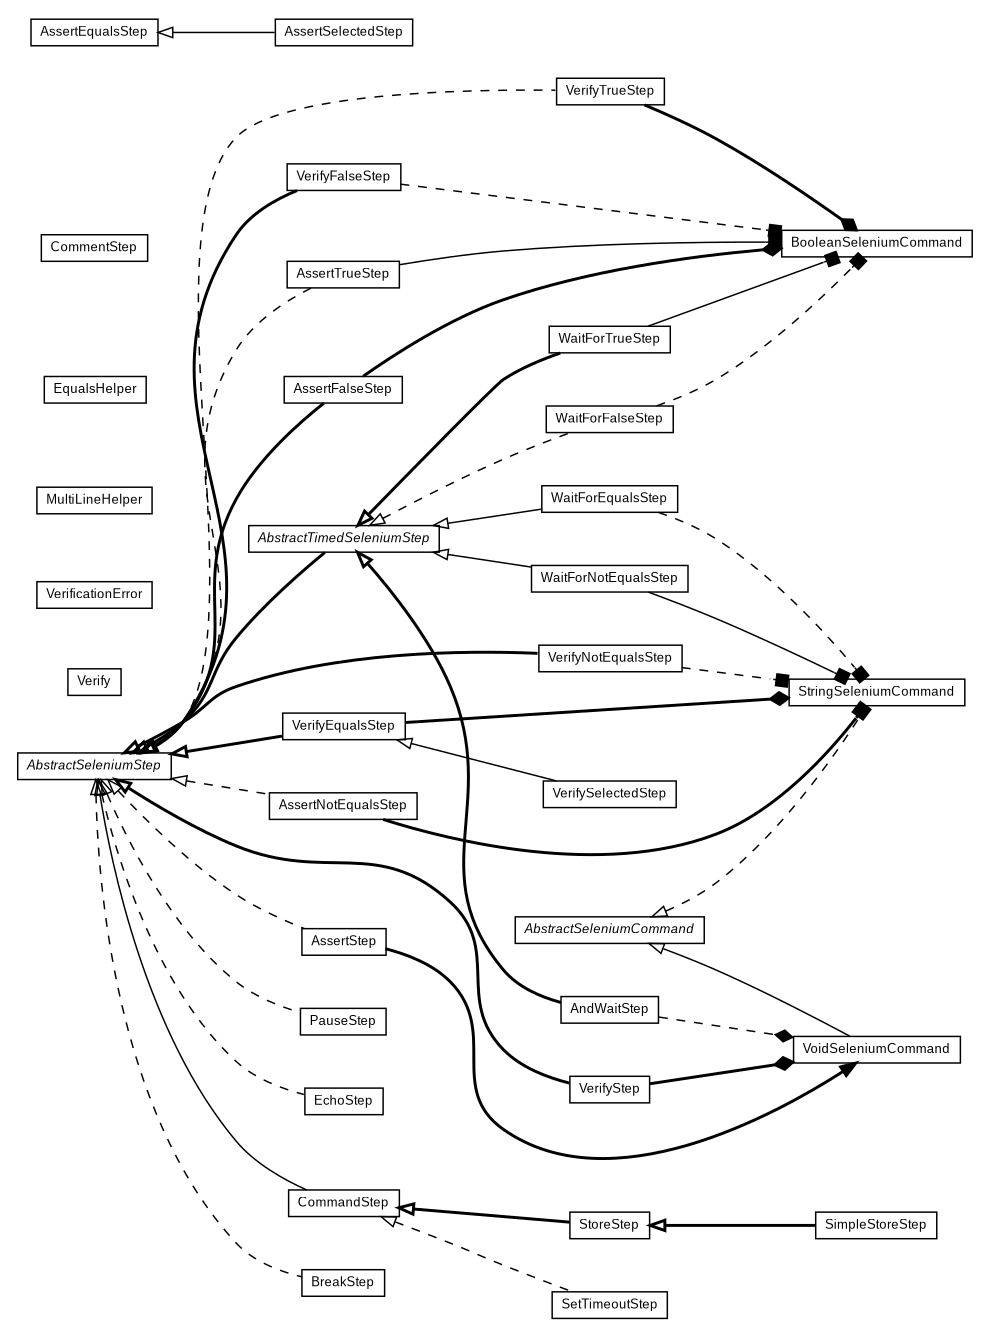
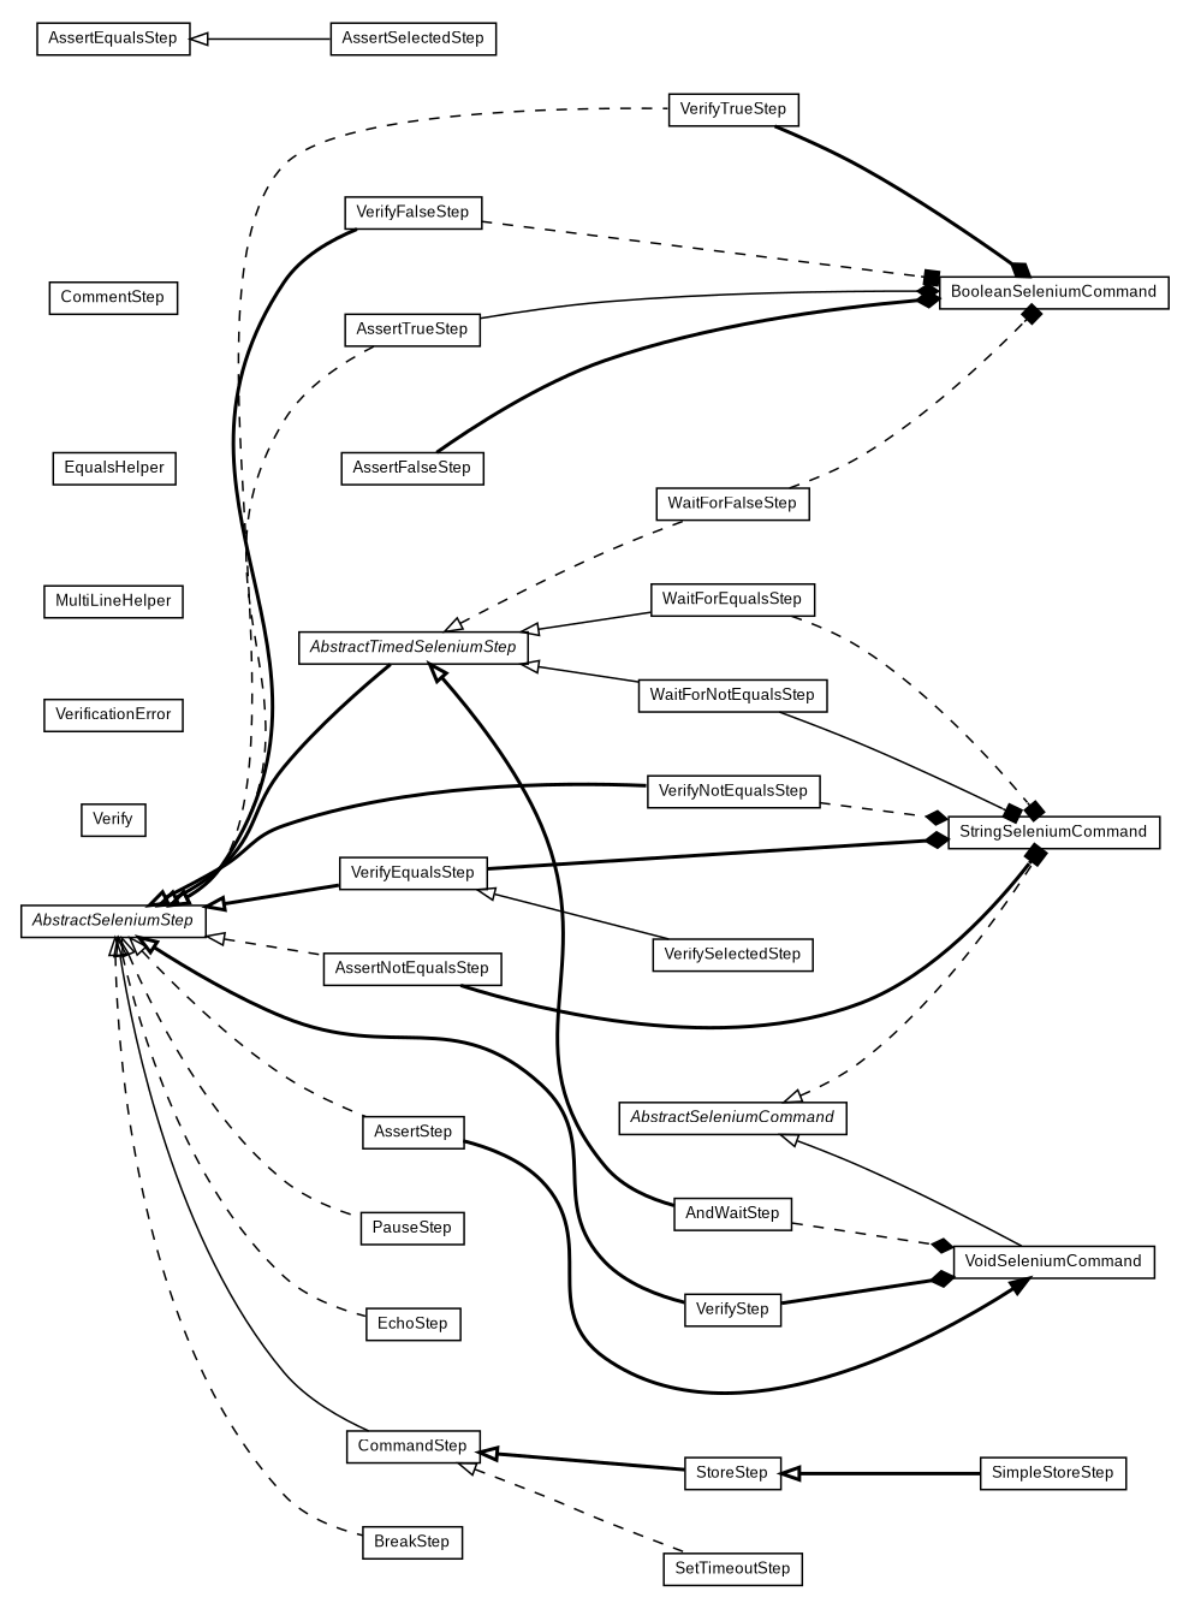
  digraph {
    nodesep=0.25
    rankdir=LR
    ranksep=0.5
    node [fontcolor=black fontname=arial fontsize=9.0 shape=plaintext]
    edge [fontname=arial fontsize=10 headport=p labelfontname=arial labelfontsize=10 style=bold tailport=p arrowtail=empty dir=back]
-   n1 [label=<<table title="com.google.code.play.selenium.step.WaitForTrueStep" border="0" cellborder="1" cellspacing="0" cellpadding="2" port="p" href="./WaitForTrueStep.html"> 		<tr><td><table border="0" cellspacing="0" cellpadding="1"> <tr><td align="center" balign="center"> WaitForTrueStep </td></tr> 		</table></td></tr> 		</table>>]
    n2 [label=<<table title="com.google.code.play.selenium.step.BooleanSeleniumCommand" border="0" cellborder="1" cellspacing="0" cellpadding="2" port="p" href="./BooleanSeleniumCommand.html"> 		<tr><td><table border="0" cellspacing="0" cellpadding="1"> <tr><td align="center" balign="center"> BooleanSeleniumCommand </td></tr> 		</table></td></tr> 		</table>>]
    n3 [label=<<table title="com.google.code.play.selenium.step.WaitForNotEqualsStep" border="0" cellborder="1" cellspacing="0" cellpadding="2" port="p" href="./WaitForNotEqualsStep.html"> 		<tr><td><table border="0" cellspacing="0" cellpadding="1"> <tr><td align="center" balign="center"> WaitForNotEqualsStep </td></tr> 		</table></td></tr> 		</table>>]
    n4 [label=<<table title="com.google.code.play.selenium.step.StringSeleniumCommand" border="0" cellborder="1" cellspacing="0" cellpadding="2" port="p" href="./StringSeleniumCommand.html"> 		<tr><td><table border="0" cellspacing="0" cellpadding="1"> <tr><td align="center" balign="center"> StringSeleniumCommand </td></tr> 		</table></td></tr> 		</table>>]
    n5 [label=<<table title="com.google.code.play.selenium.step.WaitForFalseStep" border="0" cellborder="1" cellspacing="0" cellpadding="2" port="p" href="./WaitForFalseStep.html"> 		<tr><td><table border="0" cellspacing="0" cellpadding="1"> <tr><td align="center" balign="center"> WaitForFalseStep </td></tr> 		</table></td></tr> 		</table>>]
    n6 [label=<<table title="com.google.code.play.selenium.step.WaitForEqualsStep" border="0" cellborder="1" cellspacing="0" cellpadding="2" port="p" href="./WaitForEqualsStep.html"> 		<tr><td><table border="0" cellspacing="0" cellpadding="1"> <tr><td align="center" balign="center"> WaitForEqualsStep </td></tr> 		</table></td></tr> 		</table>>]
    n7 [label=<<table title="com.google.code.play.selenium.step.VoidSeleniumCommand" border="0" cellborder="1" cellspacing="0" cellpadding="2" port="p" href="./VoidSeleniumCommand.html"> 		<tr><td><table border="0" cellspacing="0" cellpadding="1"> <tr><td align="center" balign="center"> VoidSeleniumCommand </td></tr> 		</table></td></tr> 		</table>>]
    n8 [label=<<table title="com.google.code.play.selenium.step.VerifyTrueStep" border="0" cellborder="1" cellspacing="0" cellpadding="2" port="p" href="./VerifyTrueStep.html"> 		<tr><td><table border="0" cellspacing="0" cellpadding="1"> <tr><td align="center" balign="center"> VerifyTrueStep </td></tr> 		</table></td></tr> 		</table>>]
    n9 [label=<<table title="com.google.code.play.selenium.step.VerifyStep" border="0" cellborder="1" cellspacing="0" cellpadding="2" port="p" href="./VerifyStep.html"> 		<tr><td><table border="0" cellspacing="0" cellpadding="1"> <tr><td align="center" balign="center"> VerifyStep </td></tr> 		</table></td></tr> 		</table>>]
    n10 [label=<<table title="com.google.code.play.selenium.step.VerifySelectedStep" border="0" cellborder="1" cellspacing="0" cellpadding="2" port="p" href="./VerifySelectedStep.html"> 		<tr><td><table border="0" cellspacing="0" cellpadding="1"> <tr><td align="center" balign="center"> VerifySelectedStep </td></tr> 		</table></td></tr> 		</table>>]
    n11 [label=<<table title="com.google.code.play.selenium.step.VerifyNotEqualsStep" border="0" cellborder="1" cellspacing="0" cellpadding="2" port="p" href="./VerifyNotEqualsStep.html"> 		<tr><td><table border="0" cellspacing="0" cellpadding="1"> <tr><td align="center" balign="center"> VerifyNotEqualsStep </td></tr> 		</table></td></tr> 		</table>>]
    n12 [label=<<table title="com.google.code.play.selenium.step.VerifyFalseStep" border="0" cellborder="1" cellspacing="0" cellpadding="2" port="p" href="./VerifyFalseStep.html"> 		<tr><td><table border="0" cellspacing="0" cellpadding="1"> <tr><td align="center" balign="center"> VerifyFalseStep </td></tr> 		</table></td></tr> 		</table>>]
    n13 [label=<<table title="com.google.code.play.selenium.step.VerifyEqualsStep" border="0" cellborder="1" cellspacing="0" cellpadding="2" port="p" href="./VerifyEqualsStep.html"> 		<tr><td><table border="0" cellspacing="0" cellpadding="1"> <tr><td align="center" balign="center"> VerifyEqualsStep </td></tr> 		</table></td></tr> 		</table>>]
    n14 [label=<<table title="com.google.code.play.selenium.step.Verify" border="0" cellborder="1" cellspacing="0" cellpadding="2" port="p" href="./Verify.html"> 		<tr><td><table border="0" cellspacing="0" cellpadding="1"> <tr><td align="center" balign="center"> Verify </td></tr> 		</table></td></tr> 		</table>>]
    n15 [label=<<table title="com.google.code.play.selenium.step.VerificationError" border="0" cellborder="1" cellspacing="0" cellpadding="2" port="p" href="./VerificationError.html"> 		<tr><td><table border="0" cellspacing="0" cellpadding="1"> <tr><td align="center" balign="center"> VerificationError </td></tr> 		</table></td></tr> 		</table>>]
    n16 [label=<<table title="com.google.code.play.selenium.step.StoreStep" border="0" cellborder="1" cellspacing="0" cellpadding="2" port="p" href="./StoreStep.html"> 		<tr><td><table border="0" cellspacing="0" cellpadding="1"> <tr><td align="center" balign="center"> StoreStep </td></tr> 		</table></td></tr> 		</table>>]
    n17 [label=<<table title="com.google.code.play.selenium.step.SimpleStoreStep" border="0" cellborder="1" cellspacing="0" cellpadding="2" port="p" href="./SimpleStoreStep.html"> 		<tr><td><table border="0" cellspacing="0" cellpadding="1"> <tr><td align="center" balign="center"> SimpleStoreStep </td></tr> 		</table></td></tr> 		</table>>]
    n18 [label=<<table title="com.google.code.play.selenium.step.SetTimeoutStep" border="0" cellborder="1" cellspacing="0" cellpadding="2" port="p" href="./SetTimeoutStep.html"> 		<tr><td><table border="0" cellspacing="0" cellpadding="1"> <tr><td align="center" balign="center"> SetTimeoutStep </td></tr> 		</table></td></tr> 		</table>>]
    n19 [label=<<table title="com.google.code.play.selenium.step.PauseStep" border="0" cellborder="1" cellspacing="0" cellpadding="2" port="p" href="./PauseStep.html"> 		<tr><td><table border="0" cellspacing="0" cellpadding="1"> <tr><td align="center" balign="center"> PauseStep </td></tr> 		</table></td></tr> 		</table>>]
    n20 [label=<<table title="com.google.code.play.selenium.step.MultiLineHelper" border="0" cellborder="1" cellspacing="0" cellpadding="2" port="p" href="./MultiLineHelper.html"> 		<tr><td><table border="0" cellspacing="0" cellpadding="1"> <tr><td align="center" balign="center"> MultiLineHelper </td></tr> 		</table></td></tr> 		</table>>]
    n21 [label=<<table title="com.google.code.play.selenium.step.EqualsHelper" border="0" cellborder="1" cellspacing="0" cellpadding="2" port="p" href="./EqualsHelper.html"> 		<tr><td><table border="0" cellspacing="0" cellpadding="1"> <tr><td align="center" balign="center"> EqualsHelper </td></tr> 		</table></td></tr> 		</table>>]
    n22 [label=<<table title="com.google.code.play.selenium.step.EchoStep" border="0" cellborder="1" cellspacing="0" cellpadding="2" port="p" href="./EchoStep.html"> 		<tr><td><table border="0" cellspacing="0" cellpadding="1"> <tr><td align="center" balign="center"> EchoStep </td></tr> 		</table></td></tr> 		</table>>]
    n23 [label=<<table title="com.google.code.play.selenium.step.CommentStep" border="0" cellborder="1" cellspacing="0" cellpadding="2" port="p" href="./CommentStep.html"> 		<tr><td><table border="0" cellspacing="0" cellpadding="1"> <tr><td align="center" balign="center"> CommentStep </td></tr> 		</table></td></tr> 		</table>>]
    n24 [label=<<table title="com.google.code.play.selenium.step.CommandStep" border="0" cellborder="1" cellspacing="0" cellpadding="2" port="p" href="./CommandStep.html"> 		<tr><td><table border="0" cellspacing="0" cellpadding="1"> <tr><td align="center" balign="center"> CommandStep </td></tr> 		</table></td></tr> 		</table>>]
    n25 [label=<<table title="com.google.code.play.selenium.step.BreakStep" border="0" cellborder="1" cellspacing="0" cellpadding="2" port="p" href="./BreakStep.html"> 		<tr><td><table border="0" cellspacing="0" cellpadding="1"> <tr><td align="center" balign="center"> BreakStep </td></tr> 		</table></td></tr> 		</table>>]
    n26 [label=<<table title="com.google.code.play.selenium.step.AssertTrueStep" border="0" cellborder="1" cellspacing="0" cellpadding="2" port="p" href="./AssertTrueStep.html"> 		<tr><td><table border="0" cellspacing="0" cellpadding="1"> <tr><td align="center" balign="center"> AssertTrueStep </td></tr> 		</table></td></tr> 		</table>>]
    n27 [label=<<table title="com.google.code.play.selenium.step.AssertStep" border="0" cellborder="1" cellspacing="0" cellpadding="2" port="p" href="./AssertStep.html"> 		<tr><td><table border="0" cellspacing="0" cellpadding="1"> <tr><td align="center" balign="center"> AssertStep </td></tr> 		</table></td></tr> 		</table>>]
    n28 [label=<<table title="com.google.code.play.selenium.step.AssertSelectedStep" border="0" cellborder="1" cellspacing="0" cellpadding="2" port="p" href="./AssertSelectedStep.html"> 		<tr><td><table border="0" cellspacing="0" cellpadding="1"> <tr><td align="center" balign="center"> AssertSelectedStep </td></tr> 		</table></td></tr> 		</table>>]
    n29 [label=<<table title="com.google.code.play.selenium.step.AssertNotEqualsStep" border="0" cellborder="1" cellspacing="0" cellpadding="2" port="p" href="./AssertNotEqualsStep.html"> 		<tr><td><table border="0" cellspacing="0" cellpadding="1"> <tr><td align="center" balign="center"> AssertNotEqualsStep </td></tr> 		</table></td></tr> 		</table>>]
    n30 [label=<<table title="com.google.code.play.selenium.step.AssertFalseStep" border="0" cellborder="1" cellspacing="0" cellpadding="2" port="p" href="./AssertFalseStep.html"> 		<tr><td><table border="0" cellspacing="0" cellpadding="1"> <tr><td align="center" balign="center"> AssertFalseStep </td></tr> 		</table></td></tr> 		</table>>]
    n31 [label=<<table title="com.google.code.play.selenium.step.AssertEqualsStep" border="0" cellborder="1" cellspacing="0" cellpadding="2" port="p" href="./AssertEqualsStep.html"> 		<tr><td><table border="0" cellspacing="0" cellpadding="1"> <tr><td align="center" balign="center"> AssertEqualsStep </td></tr> 		</table></td></tr> 		</table>>]
    n32 [label=<<table title="com.google.code.play.selenium.step.AndWaitStep" border="0" cellborder="1" cellspacing="0" cellpadding="2" port="p" href="./AndWaitStep.html"> 		<tr><td><table border="0" cellspacing="0" cellpadding="1"> <tr><td align="center" balign="center"> AndWaitStep </td></tr> 		</table></td></tr> 		</table>>]
    n33 [label=<<table title="com.google.code.play.selenium.step.AbstractTimedSeleniumStep" border="0" cellborder="1" cellspacing="0" cellpadding="2" port="p" href="./AbstractTimedSeleniumStep.html"> 		<tr><td><table border="0" cellspacing="0" cellpadding="1"> <tr><td align="center" balign="center"><font face="arial italic"> AbstractTimedSeleniumStep </font></td></tr> 		</table></td></tr> 		</table>>]
    n34 [label=<<table title="com.google.code.play.selenium.step.AbstractSeleniumStep" border="0" cellborder="1" cellspacing="0" cellpadding="2" port="p" href="./AbstractSeleniumStep.html"> 		<tr><td><table border="0" cellspacing="0" cellpadding="1"> <tr><td align="center" balign="center"><font face="arial italic"> AbstractSeleniumStep </font></td></tr> 		</table></td></tr> 		</table>>]
    n35 [label=<<table title="com.google.code.play.selenium.step.AbstractSeleniumCommand" border="0" cellborder="1" cellspacing="0" cellpadding="2" port="p" href="./AbstractSeleniumCommand.html"> 		<tr><td><table border="0" cellspacing="0" cellpadding="1"> <tr><td align="center" balign="center"><font face="arial italic"> AbstractSeleniumCommand </font></td></tr> 		</table></td></tr> 		</table>>]
-   n1 -> n2 [arrowhead=box color=black fontcolor=black fontsize=10.0 style=solid arrowtail="" dir=""]
    n3 -> n4 [arrowhead=box color=black fontcolor=black fontsize=10.0 style=solid arrowtail="" dir=""]
    n5 -> n2 [arrowhead=box color=black fontcolor=black fontsize=10.0 style=dashed arrowtail="" dir=""]
    n6 -> n4 [arrowhead=box color=black fontcolor=black fontsize=10.0 style=dashed arrowtail="" dir=""]
    n8 -> n2 [arrowhead=diamond color=black fontcolor=black fontsize=10.0 arrowtail="" dir=""]
    n9 -> n7 [arrowhead=diamond color=black fontcolor=black fontsize=10.0 arrowtail="" dir=""]
-   n11 -> n4 [arrowhead=box color=black fontcolor=black fontsize=10.0 style=dashed arrowtail="" dir=""]
+   n11 -> n4 [arrowhead=diamond color=black fontcolor=black fontsize=10.0 style=dashed arrowtail="" dir=""]
    n12 -> n2 [arrowhead=box color=black fontcolor=black fontsize=10.0 style=dashed arrowtail="" dir=""]
    n13 -> n4 [arrowhead=diamond color=black fontcolor=black fontsize=10.0 arrowtail="" dir=""]
    n13 -> n10 [style=solid]
    n16 -> n17
    n24 -> n16
    n24 -> n18 [style=dashed]
-   n26 -> n2 [arrowhead=box color=black fontcolor=black fontsize=10.0 style=solid arrowtail="" dir=""]
+   n26 -> n2 [arrowhead=diamond color=black fontcolor=black fontsize=10.0 style=solid arrowtail="" dir=""]
    n27 -> n7 [arrowhead=normal color=black fontcolor=black fontsize=10.0 arrowtail="" dir=""]
    n29 -> n4 [arrowhead=box color=black fontcolor=black fontsize=10.0 arrowtail="" dir=""]
    n30 -> n2 [arrowhead=diamond color=black fontcolor=black fontsize=10.0 arrowtail="" dir=""]
    n31 -> n28 [style=solid]
    n32 -> n7 [arrowhead=diamond color=black fontcolor=black fontsize=10.0 style=dashed arrowtail="" dir=""]
-   n33 -> n1
    n33 -> n3 [style=solid]
    n33 -> n5 [style=dashed]
    n33 -> n6 [style=solid]
    n33 -> n32
    n34 -> n8 [style=dashed]
    n34 -> n9
    n34 -> n11
    n34 -> n12
    n34 -> n13
    n34 -> n19 [style=dashed]
    n34 -> n22 [style=dashed]
    n34 -> n24 [style=solid]
    n34 -> n25 [style=dashed]
    n34 -> n26 [style=dashed]
    n34 -> n27 [style=dashed]
    n34 -> n29 [style=dashed]
-   n34 -> n30
    n34 -> n33
    n35 -> n4 [style=dashed]
    n35 -> n7 [style=solid]
  }
